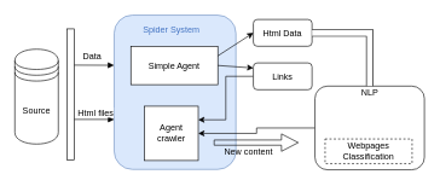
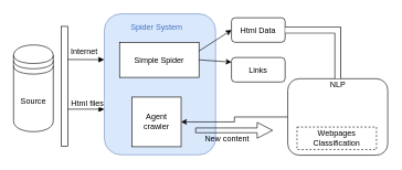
  <mxCell id="0" />
  <mxCell id="1" parent="0" />
  <mxCell id="2" value="" style="rounded=1;whiteSpace=wrap;html=1;fillColor=#dae8fc;strokeColor=#6c8ebf;" vertex="1" parent="1"><mxGeometry x="157" y="20" width="168" height="213" as="geometry" /></mxCell>
  <mxCell id="3" style="edgeStyle=orthogonalEdgeStyle;rounded=0;orthogonalLoop=1;jettySize=auto;html=1;fontFamily=Helvetica;fontSize=12;fontColor=default;" edge="1" parent="1" source="4" target="13"><mxGeometry relative="1" as="geometry" /></mxCell>
  <mxCell id="4" value="" style="rounded=1;whiteSpace=wrap;html=1;" vertex="1" parent="1"><mxGeometry x="434" y="118" width="151" height="115.5" as="geometry" /></mxCell>
- <mxCell id="5" value="Simple Agent" style="rounded=0;whiteSpace=wrap;html=1;" vertex="1" parent="1"><mxGeometry x="180" y="63" width="120" height="53" as="geometry" /></mxCell>
+ <mxCell id="5" value="Simple Spider" style="rounded=0;whiteSpace=wrap;html=1;" vertex="1" parent="1"><mxGeometry x="180" y="63" width="120" height="53" as="geometry" /></mxCell>
  <mxCell id="6" value="Html Data" style="rounded=1;whiteSpace=wrap;html=1;" vertex="1" parent="1"><mxGeometry x="349" y="26" width="81" height="37" as="geometry" /></mxCell>
- <mxCell id="7" style="edgeStyle=orthogonalEdgeStyle;rounded=0;orthogonalLoop=1;jettySize=auto;html=1;entryX=1;entryY=0.25;entryDx=0;entryDy=0;" edge="1" parent="1" source="8" target="13"><mxGeometry relative="1" as="geometry" /></mxCell>
  <mxCell id="8" value="Links" style="rounded=1;whiteSpace=wrap;html=1;" vertex="1" parent="1"><mxGeometry x="349" y="86" width="81" height="37" as="geometry" /></mxCell>
  <mxCell id="9" value="" style="endArrow=classic;html=1;rounded=0;exitX=1;exitY=0.25;exitDx=0;exitDy=0;" edge="1" parent="1" source="5"><mxGeometry width="50" height="50" relative="1" as="geometry"><mxPoint x="317" y="50.5" as="sourcePoint" /><mxPoint x="349" y="44.5" as="targetPoint" /></mxGeometry></mxCell>
  <mxCell id="10" value="" style="endArrow=classic;html=1;rounded=0;exitX=1;exitY=0.5;exitDx=0;exitDy=0;" edge="1" parent="1" source="5"><mxGeometry width="50" height="50" relative="1" as="geometry"><mxPoint x="317" y="88" as="sourcePoint" /><mxPoint x="349" y="93" as="targetPoint" /></mxGeometry></mxCell>
  <mxCell id="11" value="Webpages Classification" style="rounded=0;whiteSpace=wrap;html=1;dashed=1;" vertex="1" parent="1"><mxGeometry x="448" y="191" width="120" height="34" as="geometry" /></mxCell>
  <mxCell id="12" value="&lt;font color=&quot;#4373c2&quot;&gt;Spider System&lt;/font&gt;" style="text;html=1;align=center;verticalAlign=middle;whiteSpace=wrap;rounded=0;" vertex="1" parent="1"><mxGeometry x="188" y="25.5" width="96" height="30" as="geometry" /></mxCell>
  <mxCell id="13" value="Agent crawler" style="rounded=0;whiteSpace=wrap;html=1;" vertex="1" parent="1"><mxGeometry x="199" y="145.75" width="74" height="75" as="geometry" /></mxCell>
  <mxCell id="14" value="NLP" style="text;html=1;align=center;verticalAlign=middle;whiteSpace=wrap;rounded=0;" vertex="1" parent="1"><mxGeometry x="479.5" y="113" width="60" height="30" as="geometry" /></mxCell>
  <mxCell id="15" value="" style="shape=filledEdge;curved=0;rounded=0;fixDash=1;endArrow=none;strokeWidth=10;fillColor=#ffffff;edgeStyle=orthogonalEdgeStyle;html=1;exitX=1;exitY=0.5;exitDx=0;exitDy=0;" edge="1" parent="1" source="6" target="4"><mxGeometry width="60" height="40" relative="1" as="geometry"><mxPoint x="478.5" y="54.96" as="sourcePoint" /><mxPoint x="539" y="96" as="targetPoint" /></mxGeometry></mxCell>
  <mxCell id="16" value="" style="html=1;points=[[0,0,0,0,5],[0,1,0,0,-5],[1,0,0,0,5],[1,1,0,0,-5]];perimeter=orthogonalPerimeter;outlineConnect=0;targetShapes=umlLifeline;portConstraint=eastwest;newEdgeStyle={&quot;curved&quot;:0,&quot;rounded&quot;:0};rounded=0;align=center;verticalAlign=middle;fontFamily=Helvetica;fontSize=12;fontColor=default;fillColor=none;gradientColor=none;" vertex="1" parent="1"><mxGeometry x="92" y="39" width="10" height="181" as="geometry" /></mxCell>
  <mxCell id="17" value="" style="html=1;verticalAlign=bottom;endArrow=block;curved=0;rounded=0;entryX=-0.001;entryY=0.325;entryDx=0;entryDy=0;fontFamily=Helvetica;fontSize=12;fontColor=default;entryPerimeter=0;" edge="1" target="2" parent="1"><mxGeometry x="0.01" relative="1" as="geometry"><mxPoint x="102" y="89" as="sourcePoint" /><mxPoint as="offset" /></mxGeometry></mxCell>
  <mxCell id="18" value="" style="html=1;verticalAlign=bottom;endArrow=block;curved=0;rounded=0;entryX=-0.001;entryY=0.325;entryDx=0;entryDy=0;fontFamily=Helvetica;fontSize=12;fontColor=default;entryPerimeter=0;" edge="1" parent="1"><mxGeometry relative="1" as="geometry"><mxPoint x="102" y="164" as="sourcePoint" /><mxPoint x="157" y="164" as="targetPoint" /></mxGeometry></mxCell>
  <mxCell id="19" value="Source" style="shape=datastore;whiteSpace=wrap;html=1;rounded=0;align=center;verticalAlign=middle;fontFamily=Helvetica;fontSize=12;fontColor=default;fillColor=none;gradientColor=none;" vertex="1" parent="1"><mxGeometry x="20" y="67" width="60" height="131" as="geometry" /></mxCell>
- <mxCell id="20" value="&lt;span style=&quot;text-wrap: nowrap; background-color: rgb(255, 255, 255);&quot;&gt;Data&lt;/span&gt;" style="text;html=1;align=center;verticalAlign=middle;whiteSpace=wrap;rounded=0;fontFamily=Helvetica;fontSize=12;fontColor=default;" vertex="1" parent="1"><mxGeometry x="97" y="63" width="60" height="30" as="geometry" /></mxCell>
+ <mxCell id="20" value="&lt;span style=&quot;text-wrap: nowrap; background-color: rgb(255, 255, 255);&quot;&gt;Internet&lt;/span&gt;" style="text;html=1;align=center;verticalAlign=middle;whiteSpace=wrap;rounded=0;fontFamily=Helvetica;fontSize=12;fontColor=default;" vertex="1" parent="1"><mxGeometry x="97" y="63" width="60" height="30" as="geometry" /></mxCell>
  <mxCell id="21" value="&lt;span style=&quot;text-wrap: nowrap; background-color: rgb(255, 255, 255);&quot;&gt;Html files&lt;/span&gt;" style="text;html=1;align=center;verticalAlign=middle;whiteSpace=wrap;rounded=0;fontFamily=Helvetica;fontSize=12;fontColor=default;" vertex="1" parent="1"><mxGeometry x="102" y="140" width="60" height="30" as="geometry" /></mxCell>
  <mxCell id="22" value="" style="shape=singleArrow;whiteSpace=wrap;html=1;rounded=0;align=center;verticalAlign=middle;fontFamily=Helvetica;fontSize=12;fontColor=default;fillColor=none;gradientColor=none;" vertex="1" parent="1"><mxGeometry x="295" y="184" width="116" height="24" as="geometry" /></mxCell>
  <mxCell id="23" value="New content" style="text;html=1;align=center;verticalAlign=middle;whiteSpace=wrap;rounded=0;fontFamily=Helvetica;fontSize=12;fontColor=default;" vertex="1" parent="1"><mxGeometry x="307" y="194" width="71" height="30" as="geometry" /></mxCell>
